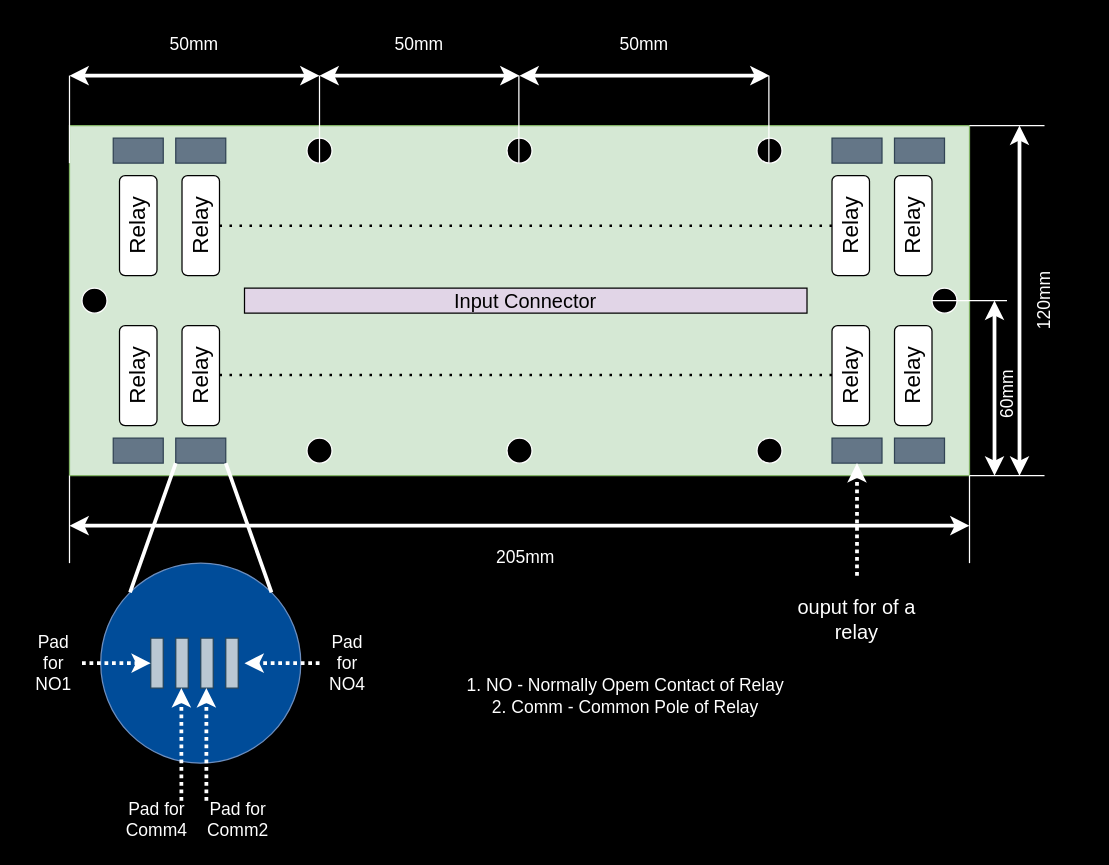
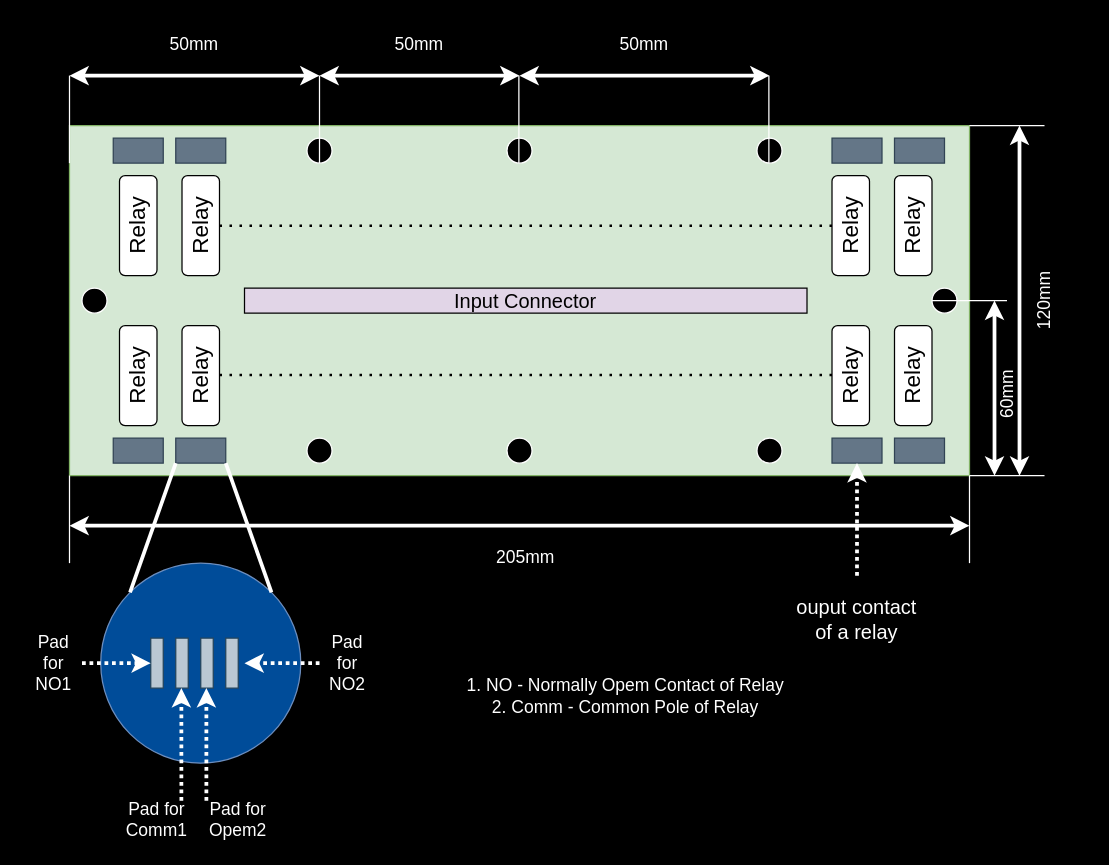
  <mxCell id="0" />
  <mxCell id="1" parent="0" />
  <mxCell id="2" value="" style="rounded=0;whiteSpace=wrap;html=1;fillColor=#d5e8d4;strokeColor=#82b366;" vertex="1" parent="1"><mxGeometry x="55" y="100" width="720" height="280" as="geometry" /></mxCell>
  <mxCell id="3" value="" style="rounded=1;whiteSpace=wrap;html=1;" vertex="1" parent="1"><mxGeometry x="95" y="260" width="30" height="80" as="geometry" /></mxCell>
  <mxCell id="4" value="" style="rounded=1;whiteSpace=wrap;html=1;" vertex="1" parent="1"><mxGeometry x="95" y="140" width="30" height="80" as="geometry" /></mxCell>
  <mxCell id="5" value="" style="rounded=1;whiteSpace=wrap;html=1;" vertex="1" parent="1"><mxGeometry x="145" y="260" width="30" height="80" as="geometry" /></mxCell>
  <mxCell id="6" value="" style="rounded=1;whiteSpace=wrap;html=1;" vertex="1" parent="1"><mxGeometry x="145" y="140" width="30" height="80" as="geometry" /></mxCell>
  <mxCell id="7" value="" style="rounded=1;whiteSpace=wrap;html=1;" vertex="1" parent="1"><mxGeometry x="665" y="260" width="30" height="80" as="geometry" /></mxCell>
  <mxCell id="8" value="" style="rounded=1;whiteSpace=wrap;html=1;" vertex="1" parent="1"><mxGeometry x="665" y="140" width="30" height="80" as="geometry" /></mxCell>
  <mxCell id="9" value="" style="rounded=1;whiteSpace=wrap;html=1;" vertex="1" parent="1"><mxGeometry x="715" y="260" width="30" height="80" as="geometry" /></mxCell>
  <mxCell id="10" value="" style="rounded=1;whiteSpace=wrap;html=1;" vertex="1" parent="1"><mxGeometry x="715" y="140" width="30" height="80" as="geometry" /></mxCell>
  <mxCell id="11" value="" style="endArrow=none;dashed=1;html=1;dashPattern=1 3;strokeWidth=2;rounded=0;exitX=1;exitY=0.5;exitDx=0;exitDy=0;entryX=0;entryY=0.5;entryDx=0;entryDy=0;" edge="1" parent="1" source="6" target="8"><mxGeometry width="50" height="50" relative="1" as="geometry"><mxPoint x="415" y="270" as="sourcePoint" /><mxPoint x="465" y="220" as="targetPoint" /></mxGeometry></mxCell>
  <mxCell id="12" value="" style="endArrow=none;dashed=1;html=1;dashPattern=1 3;strokeWidth=2;rounded=0;exitX=1;exitY=0.5;exitDx=0;exitDy=0;entryX=0;entryY=0.5;entryDx=0;entryDy=0;" edge="1" parent="1"><mxGeometry width="50" height="50" relative="1" as="geometry"><mxPoint x="175" y="299.5" as="sourcePoint" /><mxPoint x="665" y="299.5" as="targetPoint" /></mxGeometry></mxCell>
  <mxCell id="13" value="&lt;font style=&quot;font-size: 16px;&quot;&gt;Input Connector&lt;/font&gt;" style="rounded=0;whiteSpace=wrap;html=1;fillColor=#e1d5e7;" vertex="1" parent="1"><mxGeometry x="195" y="230" width="450" height="20" as="geometry" /></mxCell>
  <mxCell id="14" value="" style="rounded=0;whiteSpace=wrap;html=1;fillColor=#647687;strokeColor=#314354;fontColor=#ffffff;" vertex="1" parent="1"><mxGeometry x="90" y="350" width="40" height="20" as="geometry" /></mxCell>
  <mxCell id="15" value="" style="rounded=0;whiteSpace=wrap;html=1;fillColor=#647687;strokeColor=#314354;fontColor=#ffffff;" vertex="1" parent="1"><mxGeometry x="140" y="350" width="40" height="20" as="geometry" /></mxCell>
  <mxCell id="16" value="" style="rounded=0;whiteSpace=wrap;html=1;fillColor=#647687;fontColor=#ffffff;strokeColor=#314354;" vertex="1" parent="1"><mxGeometry x="90" y="110" width="40" height="20" as="geometry" /></mxCell>
  <mxCell id="17" value="" style="rounded=0;whiteSpace=wrap;html=1;fillColor=#647687;fontColor=#ffffff;strokeColor=#314354;" vertex="1" parent="1"><mxGeometry x="140" y="110" width="40" height="20" as="geometry" /></mxCell>
  <mxCell id="18" value="" style="rounded=0;whiteSpace=wrap;html=1;fillColor=#647687;fontColor=#ffffff;strokeColor=#314354;" vertex="1" parent="1"><mxGeometry x="665" y="110" width="40" height="20" as="geometry" /></mxCell>
  <mxCell id="19" value="" style="rounded=0;whiteSpace=wrap;html=1;fillColor=#647687;fontColor=#ffffff;strokeColor=#314354;" vertex="1" parent="1"><mxGeometry x="715" y="110" width="40" height="20" as="geometry" /></mxCell>
  <mxCell id="20" value="" style="rounded=0;whiteSpace=wrap;html=1;fillColor=#647687;strokeColor=#314354;fontColor=#ffffff;" vertex="1" parent="1"><mxGeometry x="665" y="350" width="40" height="20" as="geometry" /></mxCell>
  <mxCell id="21" value="" style="rounded=0;whiteSpace=wrap;html=1;fillColor=#647687;strokeColor=#314354;fontColor=#ffffff;" vertex="1" parent="1"><mxGeometry x="715" y="350" width="40" height="20" as="geometry" /></mxCell>
  <mxCell id="22" value="" style="endArrow=classic;startArrow=classic;html=1;rounded=0;strokeWidth=3;strokeColor=#FFFFFF;" edge="1" parent="1"><mxGeometry width="50" height="50" relative="1" as="geometry"><mxPoint x="55" y="420" as="sourcePoint" /><mxPoint x="775" y="420" as="targetPoint" /></mxGeometry></mxCell>
  <mxCell id="23" value="" style="endArrow=classic;startArrow=classic;html=1;rounded=0;strokeWidth=3;strokeColor=#FFFFFF;" edge="1" parent="1"><mxGeometry width="50" height="50" relative="1" as="geometry"><mxPoint x="815" y="380" as="sourcePoint" /><mxPoint x="815" y="100" as="targetPoint" /></mxGeometry></mxCell>
  <mxCell id="24" value="&lt;span style=&quot;color: rgb(255, 255, 255); font-size: 14px;&quot;&gt;205mm&lt;/span&gt;" style="text;html=1;align=center;verticalAlign=middle;whiteSpace=wrap;rounded=0;" vertex="1" parent="1"><mxGeometry x="390" y="430" width="60" height="30" as="geometry" /></mxCell>
  <mxCell id="25" value="&lt;span style=&quot;color: rgb(255, 255, 255); font-size: 14px;&quot;&gt;120mm&lt;/span&gt;" style="text;html=1;align=center;verticalAlign=middle;whiteSpace=wrap;rounded=0;rotation=-90;" vertex="1" parent="1"><mxGeometry x="805" y="225" width="60" height="30" as="geometry" /></mxCell>
  <mxCell id="26" value="" style="ellipse;whiteSpace=wrap;html=1;aspect=fixed;strokeColor=#FFFFFF;fillColor=#000000;" vertex="1" parent="1"><mxGeometry x="65" y="230" width="20" height="20" as="geometry" /></mxCell>
  <mxCell id="27" value="" style="ellipse;whiteSpace=wrap;html=1;aspect=fixed;strokeColor=#FFFFFF;fillColor=#000000;" vertex="1" parent="1"><mxGeometry x="745" y="230" width="20" height="20" as="geometry" /></mxCell>
  <mxCell id="28" value="" style="ellipse;whiteSpace=wrap;html=1;aspect=fixed;strokeColor=#FFFFFF;fillColor=#000000;" vertex="1" parent="1"><mxGeometry x="245" y="350" width="20" height="20" as="geometry" /></mxCell>
  <mxCell id="29" value="" style="ellipse;whiteSpace=wrap;html=1;aspect=fixed;strokeColor=#FFFFFF;fillColor=#000000;" vertex="1" parent="1"><mxGeometry x="405" y="350" width="20" height="20" as="geometry" /></mxCell>
  <mxCell id="30" value="" style="ellipse;whiteSpace=wrap;html=1;aspect=fixed;strokeColor=#FFFFFF;fillColor=#000000;" vertex="1" parent="1"><mxGeometry x="605" y="350" width="20" height="20" as="geometry" /></mxCell>
  <mxCell id="31" value="" style="ellipse;whiteSpace=wrap;html=1;aspect=fixed;strokeColor=#FFFFFF;fillColor=#000000;" vertex="1" parent="1"><mxGeometry x="245" y="110" width="20" height="20" as="geometry" /></mxCell>
  <mxCell id="32" value="" style="ellipse;whiteSpace=wrap;html=1;aspect=fixed;strokeColor=#FFFFFF;fillColor=#000000;" vertex="1" parent="1"><mxGeometry x="405" y="110" width="20" height="20" as="geometry" /></mxCell>
  <mxCell id="33" value="" style="ellipse;whiteSpace=wrap;html=1;aspect=fixed;strokeColor=#FFFFFF;fillColor=#000000;" vertex="1" parent="1"><mxGeometry x="605" y="110" width="20" height="20" as="geometry" /></mxCell>
  <mxCell id="34" value="" style="endArrow=classic;startArrow=classic;html=1;rounded=0;strokeColor=#FFFFFF;strokeWidth=3;" edge="1" parent="1"><mxGeometry width="50" height="50" relative="1" as="geometry"><mxPoint x="55" y="60" as="sourcePoint" /><mxPoint x="255" y="60" as="targetPoint" /></mxGeometry></mxCell>
  <mxCell id="35" value="" style="endArrow=classic;startArrow=classic;html=1;rounded=0;strokeColor=#FFFFFF;strokeWidth=3;" edge="1" parent="1"><mxGeometry width="50" height="50" relative="1" as="geometry"><mxPoint x="255" y="60" as="sourcePoint" /><mxPoint x="415" y="60" as="targetPoint" /></mxGeometry></mxCell>
  <mxCell id="36" value="" style="endArrow=classic;startArrow=classic;html=1;rounded=0;strokeColor=#FFFFFF;strokeWidth=3;" edge="1" parent="1"><mxGeometry width="50" height="50" relative="1" as="geometry"><mxPoint x="415" y="60" as="sourcePoint" /><mxPoint x="615" y="60" as="targetPoint" /></mxGeometry></mxCell>
  <mxCell id="37" value="&lt;span style=&quot;color: rgb(255, 255, 255); font-size: 14px;&quot;&gt;50mm&lt;/span&gt;" style="text;html=1;align=center;verticalAlign=middle;whiteSpace=wrap;rounded=0;" vertex="1" parent="1"><mxGeometry x="125" y="20" width="60" height="30" as="geometry" /></mxCell>
  <mxCell id="38" value="&lt;span style=&quot;color: rgb(255, 255, 255); font-size: 14px;&quot;&gt;50mm&lt;/span&gt;" style="text;html=1;align=center;verticalAlign=middle;whiteSpace=wrap;rounded=0;" vertex="1" parent="1"><mxGeometry x="305" y="20" width="60" height="30" as="geometry" /></mxCell>
  <mxCell id="39" value="&lt;span style=&quot;color: rgb(255, 255, 255); font-size: 14px;&quot;&gt;50mm&lt;/span&gt;" style="text;html=1;align=center;verticalAlign=middle;whiteSpace=wrap;rounded=0;" vertex="1" parent="1"><mxGeometry x="485" y="20" width="60" height="30" as="geometry" /></mxCell>
  <mxCell id="40" value="" style="endArrow=none;html=1;rounded=0;entryX=0.5;entryY=1;entryDx=0;entryDy=0;strokeColor=#FFFFFF;" edge="1" parent="1" target="31"><mxGeometry width="50" height="50" relative="1" as="geometry"><mxPoint x="255" y="60" as="sourcePoint" /><mxPoint x="495" y="220" as="targetPoint" /></mxGeometry></mxCell>
  <mxCell id="41" value="" style="endArrow=none;html=1;rounded=0;entryX=0.5;entryY=1;entryDx=0;entryDy=0;strokeColor=#FFFFFF;" edge="1" parent="1"><mxGeometry width="50" height="50" relative="1" as="geometry"><mxPoint x="414.5" y="60" as="sourcePoint" /><mxPoint x="414.5" y="130" as="targetPoint" /></mxGeometry></mxCell>
  <mxCell id="42" value="" style="endArrow=none;html=1;rounded=0;entryX=0.5;entryY=1;entryDx=0;entryDy=0;strokeColor=#FFFFFF;" edge="1" parent="1"><mxGeometry width="50" height="50" relative="1" as="geometry"><mxPoint x="614.5" y="60" as="sourcePoint" /><mxPoint x="614.5" y="130" as="targetPoint" /></mxGeometry></mxCell>
  <mxCell id="43" value="" style="endArrow=none;html=1;rounded=0;entryX=0;entryY=0.5;entryDx=0;entryDy=0;strokeColor=#FFFFFF;" edge="1" parent="1" target="27"><mxGeometry width="50" height="50" relative="1" as="geometry"><mxPoint x="805" y="240" as="sourcePoint" /><mxPoint x="795" y="260" as="targetPoint" /></mxGeometry></mxCell>
  <mxCell id="44" value="" style="endArrow=classic;startArrow=classic;html=1;rounded=0;strokeColor=#FFFFFF;strokeWidth=3;" edge="1" parent="1"><mxGeometry width="50" height="50" relative="1" as="geometry"><mxPoint x="795" y="380" as="sourcePoint" /><mxPoint x="795" y="240" as="targetPoint" /></mxGeometry></mxCell>
  <mxCell id="45" value="&lt;span style=&quot;color: rgb(255, 255, 255); font-size: 14px;&quot;&gt;60mm&lt;/span&gt;" style="text;html=1;align=center;verticalAlign=middle;whiteSpace=wrap;rounded=0;rotation=-90;" vertex="1" parent="1"><mxGeometry x="775" y="300" width="60" height="30" as="geometry" /></mxCell>
  <mxCell id="46" value="" style="ellipse;whiteSpace=wrap;html=1;aspect=fixed;fillColor=#004C99;strokeColor=#6c8ebf;" vertex="1" parent="1"><mxGeometry x="80" y="450" width="160" height="160" as="geometry" /></mxCell>
  <mxCell id="47" value="" style="endArrow=none;html=1;rounded=0;strokeColor=#FFFFFF;exitX=0;exitY=0;exitDx=0;exitDy=0;entryX=0;entryY=1;entryDx=0;entryDy=0;strokeWidth=3;" edge="1" parent="1" source="46" target="15"><mxGeometry width="50" height="50" relative="1" as="geometry"><mxPoint x="355" y="470" as="sourcePoint" /><mxPoint x="405" y="420" as="targetPoint" /></mxGeometry></mxCell>
  <mxCell id="48" value="" style="endArrow=none;html=1;rounded=0;strokeColor=#FFFFFF;exitX=1;exitY=0;exitDx=0;exitDy=0;entryX=1;entryY=1;entryDx=0;entryDy=0;strokeWidth=3;" edge="1" parent="1" source="46" target="15"><mxGeometry width="50" height="50" relative="1" as="geometry"><mxPoint x="113" y="483" as="sourcePoint" /><mxPoint x="150" y="375" as="targetPoint" /></mxGeometry></mxCell>
  <mxCell id="49" value="" style="rounded=0;whiteSpace=wrap;html=1;fillColor=#bac8d3;strokeColor=#23445d;" vertex="1" parent="1"><mxGeometry x="120" y="510" width="10" height="40" as="geometry" /></mxCell>
  <mxCell id="50" value="" style="rounded=0;whiteSpace=wrap;html=1;fillColor=#bac8d3;strokeColor=#23445d;" vertex="1" parent="1"><mxGeometry x="140" y="510" width="10" height="40" as="geometry" /></mxCell>
  <mxCell id="51" value="" style="rounded=0;whiteSpace=wrap;html=1;fillColor=#bac8d3;strokeColor=#23445d;" vertex="1" parent="1"><mxGeometry x="160" y="510" width="10" height="40" as="geometry" /></mxCell>
  <mxCell id="52" value="" style="rounded=0;whiteSpace=wrap;html=1;fillColor=#bac8d3;strokeColor=#23445d;" vertex="1" parent="1"><mxGeometry x="180" y="510" width="10" height="40" as="geometry" /></mxCell>
  <mxCell id="53" value="&lt;font style=&quot;font-size: 18px;&quot;&gt;Relay&lt;/font&gt;" style="text;html=1;align=center;verticalAlign=middle;whiteSpace=wrap;rounded=0;rotation=-90;" vertex="1" parent="1"><mxGeometry x="80" y="170" width="60" height="20" as="geometry" /></mxCell>
  <mxCell id="54" value="&lt;font style=&quot;font-size: 18px;&quot;&gt;Relay&lt;/font&gt;" style="text;html=1;align=center;verticalAlign=middle;whiteSpace=wrap;rounded=0;rotation=-90;" vertex="1" parent="1"><mxGeometry x="80" y="290" width="60" height="20" as="geometry" /></mxCell>
  <mxCell id="55" value="&lt;font style=&quot;font-size: 18px;&quot;&gt;Relay&lt;/font&gt;" style="text;html=1;align=center;verticalAlign=middle;whiteSpace=wrap;rounded=0;rotation=-90;" vertex="1" parent="1"><mxGeometry x="130" y="290" width="60" height="20" as="geometry" /></mxCell>
  <mxCell id="56" value="&lt;font style=&quot;font-size: 18px;&quot;&gt;Relay&lt;/font&gt;" style="text;html=1;align=center;verticalAlign=middle;whiteSpace=wrap;rounded=0;rotation=-90;" vertex="1" parent="1"><mxGeometry x="130" y="170" width="60" height="20" as="geometry" /></mxCell>
  <mxCell id="57" value="&lt;font style=&quot;font-size: 18px;&quot;&gt;Relay&lt;/font&gt;" style="text;html=1;align=center;verticalAlign=middle;whiteSpace=wrap;rounded=0;rotation=-90;" vertex="1" parent="1"><mxGeometry x="650" y="170" width="60" height="20" as="geometry" /></mxCell>
  <mxCell id="58" value="&lt;font style=&quot;font-size: 18px;&quot;&gt;Relay&lt;/font&gt;" style="text;html=1;align=center;verticalAlign=middle;whiteSpace=wrap;rounded=0;rotation=-90;" vertex="1" parent="1"><mxGeometry x="700" y="170" width="60" height="20" as="geometry" /></mxCell>
  <mxCell id="59" value="&lt;font style=&quot;font-size: 18px;&quot;&gt;Relay&lt;/font&gt;" style="text;html=1;align=center;verticalAlign=middle;whiteSpace=wrap;rounded=0;rotation=-90;" vertex="1" parent="1"><mxGeometry x="650" y="290" width="60" height="20" as="geometry" /></mxCell>
  <mxCell id="60" value="&lt;font style=&quot;font-size: 18px;&quot;&gt;Relay&lt;/font&gt;" style="text;html=1;align=center;verticalAlign=middle;whiteSpace=wrap;rounded=0;rotation=-90;" vertex="1" parent="1"><mxGeometry x="700" y="290" width="60" height="20" as="geometry" /></mxCell>
  <mxCell id="61" value="" style="endArrow=classic;html=1;rounded=0;entryX=0.5;entryY=1;entryDx=0;entryDy=0;strokeWidth=3;strokeColor=#FFFFFF;dashed=1;dashPattern=1 1;" edge="1" parent="1" target="20"><mxGeometry width="50" height="50" relative="1" as="geometry"><mxPoint x="685" y="460" as="sourcePoint" /><mxPoint x="365" y="380" as="targetPoint" /></mxGeometry></mxCell>
- <mxCell id="62" value="&lt;span style=&quot;color: rgb(255, 255, 255);&quot;&gt;&lt;font style=&quot;font-size: 16px;&quot;&gt;ouput for of a relay&lt;/font&gt;&lt;/span&gt;" style="text;html=1;align=center;verticalAlign=middle;whiteSpace=wrap;rounded=0;" vertex="1" parent="1"><mxGeometry x="630" y="460" width="110" height="70" as="geometry" /></mxCell>
+ <mxCell id="62" value="&lt;span style=&quot;color: rgb(255, 255, 255);&quot;&gt;&lt;font style=&quot;font-size: 16px;&quot;&gt;ouput contact of a relay&lt;/font&gt;&lt;/span&gt;" style="text;html=1;align=center;verticalAlign=middle;whiteSpace=wrap;rounded=0;" vertex="1" parent="1"><mxGeometry x="630" y="460" width="110" height="70" as="geometry" /></mxCell>
  <mxCell id="63" value="" style="endArrow=classic;html=1;rounded=0;entryX=0.5;entryY=1;entryDx=0;entryDy=0;strokeWidth=3;strokeColor=#FFFFFF;dashed=1;dashPattern=1 1;" edge="1" parent="1"><mxGeometry width="50" height="50" relative="1" as="geometry"><mxPoint x="164.5" y="640" as="sourcePoint" /><mxPoint x="164.5" y="550" as="targetPoint" /></mxGeometry></mxCell>
  <mxCell id="64" value="" style="endArrow=classic;html=1;rounded=0;entryX=0.5;entryY=1;entryDx=0;entryDy=0;strokeWidth=3;strokeColor=#FFFFFF;dashed=1;dashPattern=1 1;" edge="1" parent="1"><mxGeometry width="50" height="50" relative="1" as="geometry"><mxPoint x="144.5" y="640" as="sourcePoint" /><mxPoint x="144.5" y="550" as="targetPoint" /></mxGeometry></mxCell>
  <mxCell id="65" value="" style="endArrow=classic;html=1;rounded=0;entryX=0.5;entryY=1;entryDx=0;entryDy=0;strokeWidth=3;strokeColor=#FFFFFF;dashed=1;dashPattern=1 1;" edge="1" parent="1"><mxGeometry width="50" height="50" relative="1" as="geometry"><mxPoint x="255" y="530" as="sourcePoint" /><mxPoint x="195" y="530" as="targetPoint" /></mxGeometry></mxCell>
  <mxCell id="66" value="" style="endArrow=classic;html=1;rounded=0;entryX=0;entryY=0.5;entryDx=0;entryDy=0;strokeWidth=3;strokeColor=#FFFFFF;dashed=1;dashPattern=1 1;" edge="1" parent="1" target="49"><mxGeometry width="50" height="50" relative="1" as="geometry"><mxPoint x="65" y="530" as="sourcePoint" /><mxPoint x="205" y="540" as="targetPoint" /></mxGeometry></mxCell>
- <mxCell id="67" value="&lt;span style=&quot;color: rgb(255, 255, 255); font-size: 14px;&quot;&gt;Pad for NO4&lt;/span&gt;" style="text;html=1;align=center;verticalAlign=middle;whiteSpace=wrap;rounded=0;" vertex="1" parent="1"><mxGeometry x="255" y="515" width="45" height="30" as="geometry" /></mxCell>
+ <mxCell id="67" value="&lt;span style=&quot;color: rgb(255, 255, 255); font-size: 14px;&quot;&gt;Pad for NO2&lt;/span&gt;" style="text;html=1;align=center;verticalAlign=middle;whiteSpace=wrap;rounded=0;" vertex="1" parent="1"><mxGeometry x="255" y="515" width="45" height="30" as="geometry" /></mxCell>
  <mxCell id="68" value="&lt;span style=&quot;color: rgb(255, 255, 255); font-size: 14px;&quot;&gt;Pad for NO1&lt;/span&gt;" style="text;html=1;align=center;verticalAlign=middle;whiteSpace=wrap;rounded=0;" vertex="1" parent="1"><mxGeometry x="20" y="515" width="45" height="30" as="geometry" /></mxCell>
- <mxCell id="69" value="&lt;span style=&quot;color: rgb(255, 255, 255); font-size: 14px;&quot;&gt;Pad for Comm4&lt;/span&gt;" style="text;html=1;align=center;verticalAlign=middle;whiteSpace=wrap;rounded=0;" vertex="1" parent="1"><mxGeometry x="95" y="640" width="60" height="30" as="geometry" /></mxCell>
- <mxCell id="70" value="&lt;span style=&quot;color: rgb(255, 255, 255); font-size: 14px;&quot;&gt;Pad for Comm2&lt;/span&gt;" style="text;html=1;align=center;verticalAlign=middle;whiteSpace=wrap;rounded=0;" vertex="1" parent="1"><mxGeometry x="160" y="640" width="60" height="30" as="geometry" /></mxCell>
+ <mxCell id="69" value="&lt;span style=&quot;color: rgb(255, 255, 255); font-size: 14px;&quot;&gt;Pad for Comm1&lt;/span&gt;" style="text;html=1;align=center;verticalAlign=middle;whiteSpace=wrap;rounded=0;" vertex="1" parent="1"><mxGeometry x="95" y="640" width="60" height="30" as="geometry" /></mxCell>
+ <mxCell id="70" value="&lt;span style=&quot;color: rgb(255, 255, 255); font-size: 14px;&quot;&gt;Pad for Opem2&lt;/span&gt;" style="text;html=1;align=center;verticalAlign=middle;whiteSpace=wrap;rounded=0;" vertex="1" parent="1"><mxGeometry x="160" y="640" width="60" height="30" as="geometry" /></mxCell>
  <mxCell id="71" value="" style="endArrow=none;html=1;rounded=0;entryX=0.5;entryY=1;entryDx=0;entryDy=0;strokeColor=#FFFFFF;" edge="1" parent="1"><mxGeometry width="50" height="50" relative="1" as="geometry"><mxPoint x="55" y="60" as="sourcePoint" /><mxPoint x="55" y="130" as="targetPoint" /></mxGeometry></mxCell>
  <mxCell id="72" value="" style="endArrow=none;html=1;rounded=0;entryX=0.5;entryY=1;entryDx=0;entryDy=0;strokeColor=#FFFFFF;" edge="1" parent="1"><mxGeometry width="50" height="50" relative="1" as="geometry"><mxPoint x="55" y="380" as="sourcePoint" /><mxPoint x="55" y="450" as="targetPoint" /></mxGeometry></mxCell>
  <mxCell id="73" value="" style="endArrow=none;html=1;rounded=0;entryX=0.5;entryY=1;entryDx=0;entryDy=0;strokeColor=#FFFFFF;" edge="1" parent="1"><mxGeometry width="50" height="50" relative="1" as="geometry"><mxPoint x="775" y="380" as="sourcePoint" /><mxPoint x="775" y="450" as="targetPoint" /></mxGeometry></mxCell>
  <mxCell id="74" value="" style="endArrow=none;html=1;rounded=0;entryX=0;entryY=0.5;entryDx=0;entryDy=0;strokeColor=#FFFFFF;" edge="1" parent="1"><mxGeometry width="50" height="50" relative="1" as="geometry"><mxPoint x="835" y="380" as="sourcePoint" /><mxPoint x="775" y="380" as="targetPoint" /></mxGeometry></mxCell>
  <mxCell id="75" value="" style="endArrow=none;html=1;rounded=0;entryX=0;entryY=0.5;entryDx=0;entryDy=0;strokeColor=#FFFFFF;" edge="1" parent="1"><mxGeometry width="50" height="50" relative="1" as="geometry"><mxPoint x="835" y="100" as="sourcePoint" /><mxPoint x="775" y="100" as="targetPoint" /></mxGeometry></mxCell>
  <mxCell id="76" value="&lt;font style=&quot;font-size: 14px;&quot; color=&quot;#ffffff&quot;&gt;1. NO - Normally Opem Contact of Relay&lt;br&gt;2. Comm - Common Pole of Relay&lt;/font&gt;&lt;div style=&quot;font-size: 14px;&quot;&gt;&lt;font style=&quot;font-size: 14px;&quot; color=&quot;#ffffff&quot;&gt;&lt;br&gt;&lt;/font&gt;&lt;/div&gt;" style="text;html=1;align=center;verticalAlign=middle;whiteSpace=wrap;rounded=0;" vertex="1" parent="1"><mxGeometry x="370" y="540" width="260" height="50" as="geometry" /></mxCell>
